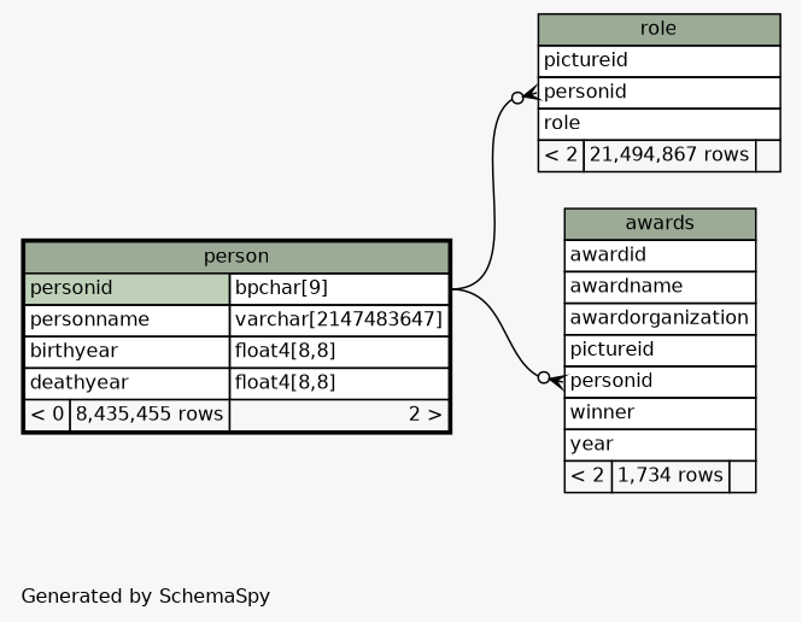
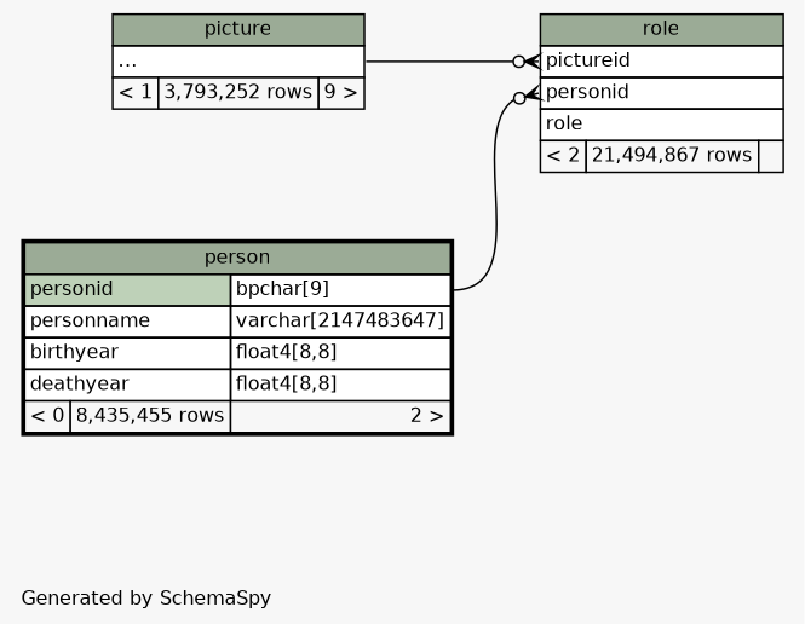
  digraph {
    bgcolor="#f7f7f7"
    fontname=Helvetica
    fontsize=11
    label="\nGenerated by SchemaSpy"
    labeljust=l
    nodesep=0.18
    rankdir=RL
    ranksep=0.46
    node [fontname=Helvetica fontsize=11 shape=plaintext]
    edge [arrowhead=none arrowsize=0.8 arrowtail=crowodot dir=back headport="personid.type:e" tailport="personid:w"]
-   n1 [label=<     <TABLE BORDER="0" CELLBORDER="1" CELLSPACING="0" BGCOLOR="#ffffff">       <TR><TD COLSPAN="3" BGCOLOR="#9bab96" ALIGN="CENTER">awards</TD></TR>       <TR><TD PORT="awardid" COLSPAN="3" ALIGN="LEFT">awardid</TD></TR>       <TR><TD PORT="awardname" COLSPAN="3" ALIGN="LEFT">awardname</TD></TR>       <TR><TD PORT="awardorganization" COLSPAN="3" ALIGN="LEFT">awardorganization</TD></TR>       <TR><TD PORT="pictureid" COLSPAN="3" ALIGN="LEFT">pictureid</TD></TR>       <TR><TD PORT="personid" COLSPAN="3" ALIGN="LEFT">personid</TD></TR>       <TR><TD PORT="winner" COLSPAN="3" ALIGN="LEFT">winner</TD></TR>       <TR><TD PORT="year" COLSPAN="3" ALIGN="LEFT">year</TD></TR>       <TR><TD ALIGN="LEFT" BGCOLOR="#f7f7f7">&lt; 2</TD><TD ALIGN="RIGHT" BGCOLOR="#f7f7f7">1,734 rows</TD><TD ALIGN="RIGHT" BGCOLOR="#f7f7f7">  </TD></TR>     </TABLE>>]
    n2 [label=<     <TABLE BORDER="2" CELLBORDER="1" CELLSPACING="0" BGCOLOR="#ffffff">       <TR><TD COLSPAN="3" BGCOLOR="#9bab96" ALIGN="CENTER">person</TD></TR>       <TR><TD PORT="personid" COLSPAN="2" BGCOLOR="#bed1b8" ALIGN="LEFT">personid</TD><TD PORT="personid.type" ALIGN="LEFT">bpchar[9]</TD></TR>       <TR><TD PORT="personname" COLSPAN="2" ALIGN="LEFT">personname</TD><TD PORT="personname.type" ALIGN="LEFT">varchar[2147483647]</TD></TR>       <TR><TD PORT="birthyear" COLSPAN="2" ALIGN="LEFT">birthyear</TD><TD PORT="birthyear.type" ALIGN="LEFT">float4[8,8]</TD></TR>       <TR><TD PORT="deathyear" COLSPAN="2" ALIGN="LEFT">deathyear</TD><TD PORT="deathyear.type" ALIGN="LEFT">float4[8,8]</TD></TR>       <TR><TD ALIGN="LEFT" BGCOLOR="#f7f7f7">&lt; 0</TD><TD ALIGN="RIGHT" BGCOLOR="#f7f7f7">8,435,455 rows</TD><TD ALIGN="RIGHT" BGCOLOR="#f7f7f7">2 &gt;</TD></TR>     </TABLE>>]
+   n3 [label=<     <TABLE BORDER="0" CELLBORDER="1" CELLSPACING="0" BGCOLOR="#ffffff">       <TR><TD COLSPAN="3" BGCOLOR="#9bab96" ALIGN="CENTER">picture</TD></TR>       <TR><TD PORT="elipses" COLSPAN="3" ALIGN="LEFT">...</TD></TR>       <TR><TD ALIGN="LEFT" BGCOLOR="#f7f7f7">&lt; 1</TD><TD ALIGN="RIGHT" BGCOLOR="#f7f7f7">3,793,252 rows</TD><TD ALIGN="RIGHT" BGCOLOR="#f7f7f7">9 &gt;</TD></TR>     </TABLE>>]
    n4 [label=<     <TABLE BORDER="0" CELLBORDER="1" CELLSPACING="0" BGCOLOR="#ffffff">       <TR><TD COLSPAN="3" BGCOLOR="#9bab96" ALIGN="CENTER">role</TD></TR>       <TR><TD PORT="pictureid" COLSPAN="3" ALIGN="LEFT">pictureid</TD></TR>       <TR><TD PORT="personid" COLSPAN="3" ALIGN="LEFT">personid</TD></TR>       <TR><TD PORT="role" COLSPAN="3" ALIGN="LEFT">role</TD></TR>       <TR><TD ALIGN="LEFT" BGCOLOR="#f7f7f7">&lt; 2</TD><TD ALIGN="RIGHT" BGCOLOR="#f7f7f7">21,494,867 rows</TD><TD ALIGN="RIGHT" BGCOLOR="#f7f7f7">  </TD></TR>     </TABLE>>]
-   n1 -> n2
    n4 -> n2
+   n4 -> n3 [headport="elipses:e" tailport="pictureid:w"]
  }
